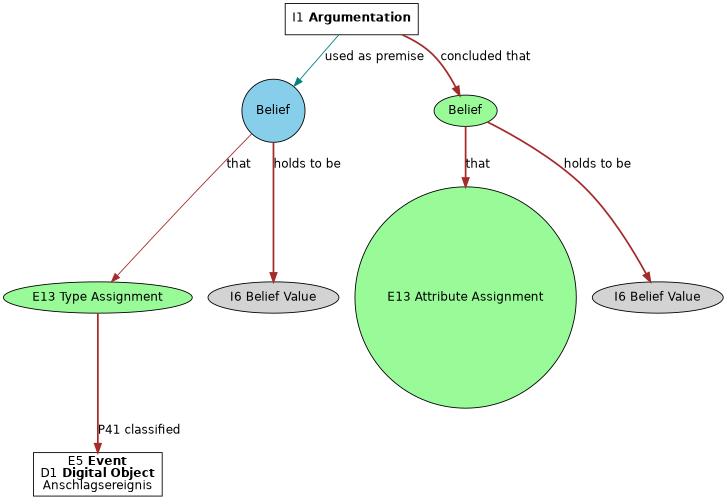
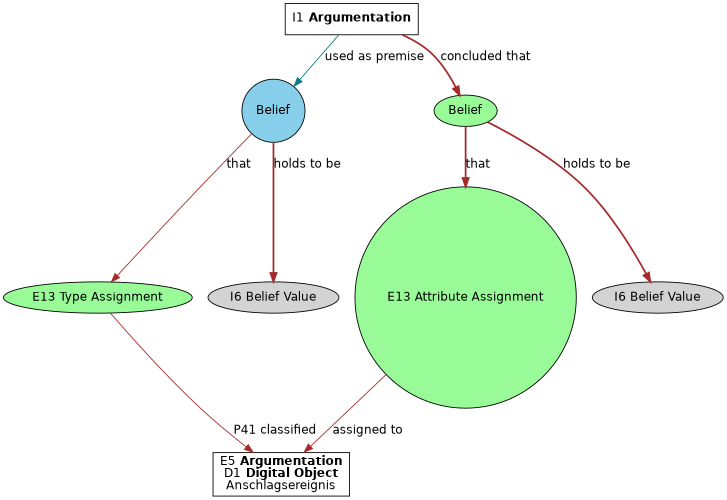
  digraph {
    fontname="DejaVu Sans"
    node [fontname="DejaVu Sans" shape=ellipse fillcolor=palegreen style=filled]
    edge [color=brown fontname="DejaVu Sans" style=bold]
-   n1 [label=<E5 <B>Event</B><BR/>D1 <B>Digital Object</B><BR/>Anschlagsereignis> shape=box fillcolor="" style=""]
+   n1 [label=<E5 <B>Argumentation</B><BR/>D1 <B>Digital Object</B><BR/>Anschlagsereignis> shape=box fillcolor="" style=""]
    n2 [label="E13 Type Assignment"]
    n3 [label="E13 Attribute Assignment" shape=circle]
    n4 [fillcolor=skyblue label=Belief shape=circle]
    n5 [fillcolor=lightgrey label="I6 Belief Value"]
    n6 [label=Belief]
    n7 [fillcolor=lightgrey label="I6 Belief Value"]
    n8 [label=<I1 <B>Argumentation</B>> shape=box fillcolor="" style=""]
-   n2 -> n1 [label="P41 classified"]
+   n2 -> n1 [label="P41 classified" style=solid]
+   n3 -> n1 [label="assigned to" style=solid]
    n4 -> n2 [label=that style=solid]
    n4 -> n5 [label="holds to be"]
    n6 -> n3 [label=that]
    n6 -> n7 [label="holds to be"]
    n8 -> n4 [color=teal label="used as premise" style=solid]
    n8 -> n6 [label="concluded that"]
  }
